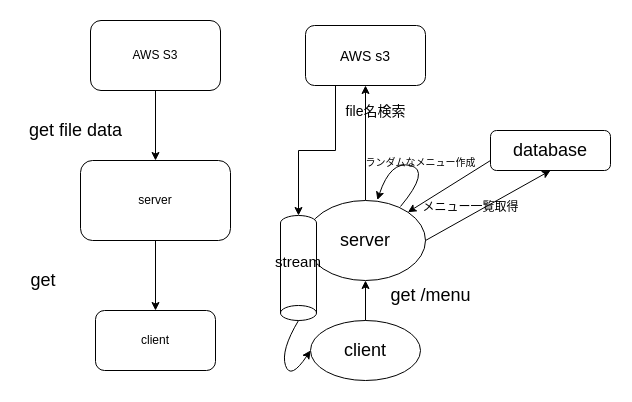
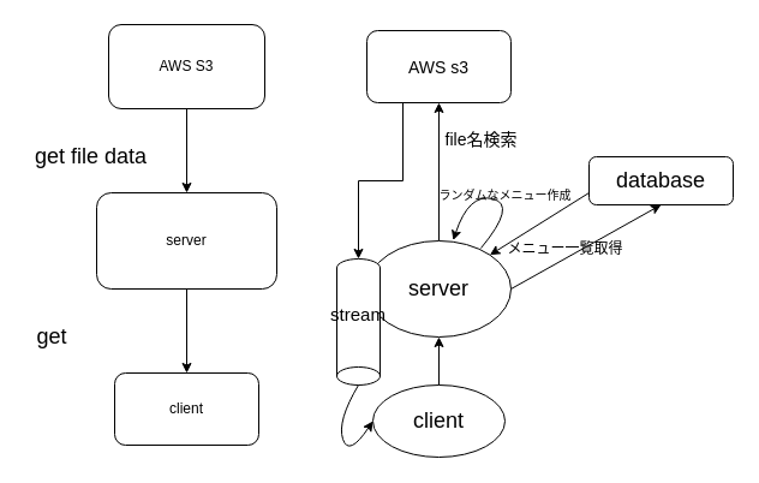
  <mxCell id="0" />
  <mxCell id="1" parent="0" />
  <mxCell id="2" value="AWS S3" style="rounded=1;whiteSpace=wrap;html=1;" parent="1" vertex="1"><mxGeometry x="90" y="20" width="130" height="70" as="geometry" /></mxCell>
  <mxCell id="3" value="server" style="rounded=1;whiteSpace=wrap;html=1;" parent="1" vertex="1"><mxGeometry x="80" y="160" width="150" height="80" as="geometry" /></mxCell>
  <mxCell id="4" value="" style="endArrow=classic;html=1;entryX=0.5;entryY=0;entryDx=0;entryDy=0;exitX=0.5;exitY=1;exitDx=0;exitDy=0;" parent="1" source="2" target="3" edge="1"><mxGeometry width="50" height="50" relative="1" as="geometry"><mxPoint x="140" y="270" as="sourcePoint" /><mxPoint x="190" y="220" as="targetPoint" /></mxGeometry></mxCell>
  <mxCell id="5" value="&lt;font style=&quot;font-size: 18px&quot;&gt;get&amp;nbsp;&lt;/font&gt;" style="text;html=1;align=center;verticalAlign=middle;resizable=0;points=[];autosize=1;rotation=0;" parent="1" vertex="1"><mxGeometry x="20" y="270" width="50" height="20" as="geometry" /></mxCell>
  <mxCell id="6" value="client" style="rounded=1;whiteSpace=wrap;html=1;" parent="1" vertex="1"><mxGeometry x="95" y="310" width="120" height="60" as="geometry" /></mxCell>
  <mxCell id="7" value="" style="endArrow=classic;html=1;exitX=0.5;exitY=1;exitDx=0;exitDy=0;entryX=0.5;entryY=0;entryDx=0;entryDy=0;" parent="1" source="3" target="6" edge="1"><mxGeometry width="50" height="50" relative="1" as="geometry"><mxPoint x="140" y="270" as="sourcePoint" /><mxPoint x="190" y="220" as="targetPoint" /></mxGeometry></mxCell>
  <mxCell id="8" value="get file data" style="text;html=1;align=center;verticalAlign=middle;resizable=0;points=[];autosize=1;rotation=0;fontSize=18;" parent="1" vertex="1"><mxGeometry x="20" y="115" width="110" height="30" as="geometry" /></mxCell>
  <mxCell id="9" style="edgeStyle=orthogonalEdgeStyle;rounded=0;orthogonalLoop=1;jettySize=auto;html=1;exitX=0.5;exitY=0;exitDx=0;exitDy=0;entryX=0.5;entryY=1;entryDx=0;entryDy=0;fontSize=18;" parent="1" source="10" target="22" edge="1"><mxGeometry relative="1" as="geometry" /></mxCell>
  <mxCell id="10" value="server" style="ellipse;whiteSpace=wrap;html=1;fontSize=18;" parent="1" vertex="1"><mxGeometry x="305" y="200" width="120" height="80" as="geometry" /></mxCell>
  <mxCell id="11" value="client" style="ellipse;whiteSpace=wrap;html=1;fontSize=18;" parent="1" vertex="1"><mxGeometry x="310" y="320" width="110" height="60" as="geometry" /></mxCell>
  <mxCell id="12" value="" style="endArrow=classic;html=1;fontSize=18;exitX=0.5;exitY=0;exitDx=0;exitDy=0;" parent="1" source="11" edge="1"><mxGeometry width="50" height="50" relative="1" as="geometry"><mxPoint x="370" y="260" as="sourcePoint" /><mxPoint x="365" y="280" as="targetPoint" /></mxGeometry></mxCell>
- <mxCell id="13" value="get /menu" style="text;html=1;align=center;verticalAlign=middle;resizable=0;points=[];autosize=1;fontSize=18;" parent="1" vertex="1"><mxGeometry x="380" y="280" width="100" height="30" as="geometry" /></mxCell>
  <mxCell id="14" value="database" style="rounded=1;whiteSpace=wrap;html=1;fontSize=18;" parent="1" vertex="1"><mxGeometry x="490" y="130" width="120" height="40" as="geometry" /></mxCell>
  <mxCell id="15" value="" style="endArrow=classic;html=1;fontSize=18;entryX=0.5;entryY=1;entryDx=0;entryDy=0;exitX=1;exitY=0.5;exitDx=0;exitDy=0;" parent="1" source="10" target="14" edge="1"><mxGeometry width="50" height="50" relative="1" as="geometry"><mxPoint x="370" y="260" as="sourcePoint" /><mxPoint x="420" y="210" as="targetPoint" /></mxGeometry></mxCell>
  <mxCell id="16" value="" style="endArrow=classic;html=1;fontSize=18;entryX=1;entryY=0;entryDx=0;entryDy=0;exitX=0;exitY=0.75;exitDx=0;exitDy=0;" parent="1" source="14" target="10" edge="1"><mxGeometry width="50" height="50" relative="1" as="geometry"><mxPoint x="370" y="260" as="sourcePoint" /><mxPoint x="420" y="210" as="targetPoint" /></mxGeometry></mxCell>
  <mxCell id="17" value="&lt;font style=&quot;font-size: 12px&quot;&gt;メニュー一覧取得&lt;/font&gt;" style="text;html=1;align=center;verticalAlign=middle;resizable=0;points=[];autosize=1;fontSize=18;" parent="1" vertex="1"><mxGeometry x="415" y="190" width="110" height="30" as="geometry" /></mxCell>
  <mxCell id="18" value="" style="curved=1;endArrow=classic;html=1;fontSize=18;entryX=0.599;entryY=-0.006;entryDx=0;entryDy=0;entryPerimeter=0;" parent="1" target="10" edge="1"><mxGeometry width="50" height="50" relative="1" as="geometry"><mxPoint x="400" y="206" as="sourcePoint" /><mxPoint x="380" y="198" as="targetPoint" /><Array as="points"><mxPoint x="430" y="170" /><mxPoint x="390" y="160" /></Array></mxGeometry></mxCell>
  <mxCell id="19" value="&lt;font style=&quot;font-size: 10px&quot;&gt;ランダムなメニュー作成&lt;/font&gt;" style="text;html=1;align=center;verticalAlign=middle;resizable=0;points=[];autosize=1;fontSize=18;" parent="1" vertex="1"><mxGeometry x="360" y="145" width="120" height="30" as="geometry" /></mxCell>
  <mxCell id="20" value="&lt;span style=&quot;font-size: 15px&quot;&gt;stream&lt;/span&gt;" style="shape=cylinder3;whiteSpace=wrap;html=1;boundedLbl=1;backgroundOutline=1;size=7.503;fontSize=18;direction=west;" parent="1" vertex="1"><mxGeometry x="280" y="215" width="36" height="105" as="geometry" /></mxCell>
  <mxCell id="21" style="edgeStyle=orthogonalEdgeStyle;rounded=0;orthogonalLoop=1;jettySize=auto;html=1;exitX=0.25;exitY=1;exitDx=0;exitDy=0;entryX=0.5;entryY=1;entryDx=0;entryDy=0;entryPerimeter=0;fontSize=18;" parent="1" source="22" target="20" edge="1"><mxGeometry relative="1" as="geometry" /></mxCell>
  <mxCell id="22" value="&lt;font style=&quot;font-size: 14px&quot;&gt;AWS s3&lt;/font&gt;" style="rounded=1;whiteSpace=wrap;html=1;fontSize=18;" parent="1" vertex="1"><mxGeometry x="305" y="25" width="120" height="60" as="geometry" /></mxCell>
- <mxCell id="23" value="&lt;font style=&quot;font-size: 14px&quot;&gt;file名検索&lt;/font&gt;" style="text;html=1;align=center;verticalAlign=middle;resizable=0;points=[];autosize=1;fontSize=18;" parent="1" vertex="1"><mxGeometry x="335" y="95" width="80" height="30" as="geometry" /></mxCell>
+ <mxCell id="23" value="&lt;font style=&quot;font-size: 14px&quot;&gt;file名検索&lt;/font&gt;" style="text;html=1;align=center;verticalAlign=middle;resizable=0;points=[];autosize=1;fontSize=18;" parent="1" vertex="1"><mxGeometry x="360" y="100" width="80" height="30" as="geometry" /></mxCell>
  <mxCell id="24" value="" style="curved=1;endArrow=classic;html=1;fontSize=18;exitX=0.5;exitY=0;exitDx=0;exitDy=0;exitPerimeter=0;entryX=0;entryY=0.5;entryDx=0;entryDy=0;" parent="1" source="20" target="11" edge="1"><mxGeometry width="50" height="50" relative="1" as="geometry"><mxPoint x="370" y="240" as="sourcePoint" /><mxPoint x="530" y="400" as="targetPoint" /><Array as="points"><mxPoint x="280" y="350" /><mxPoint x="290" y="380" /></Array></mxGeometry></mxCell>
